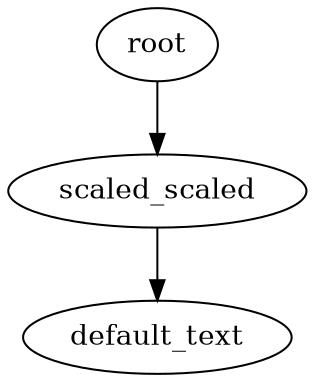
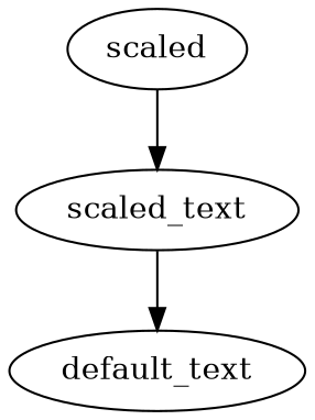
  digraph {
-   n1 [label=root]
-   n2 [label=scaled_scaled]
+   n1 [label=scaled]
+   n2 [label=scaled_text]
    n3 [label=default_text]
    n1 -> n2
    n2 -> n3
  }
